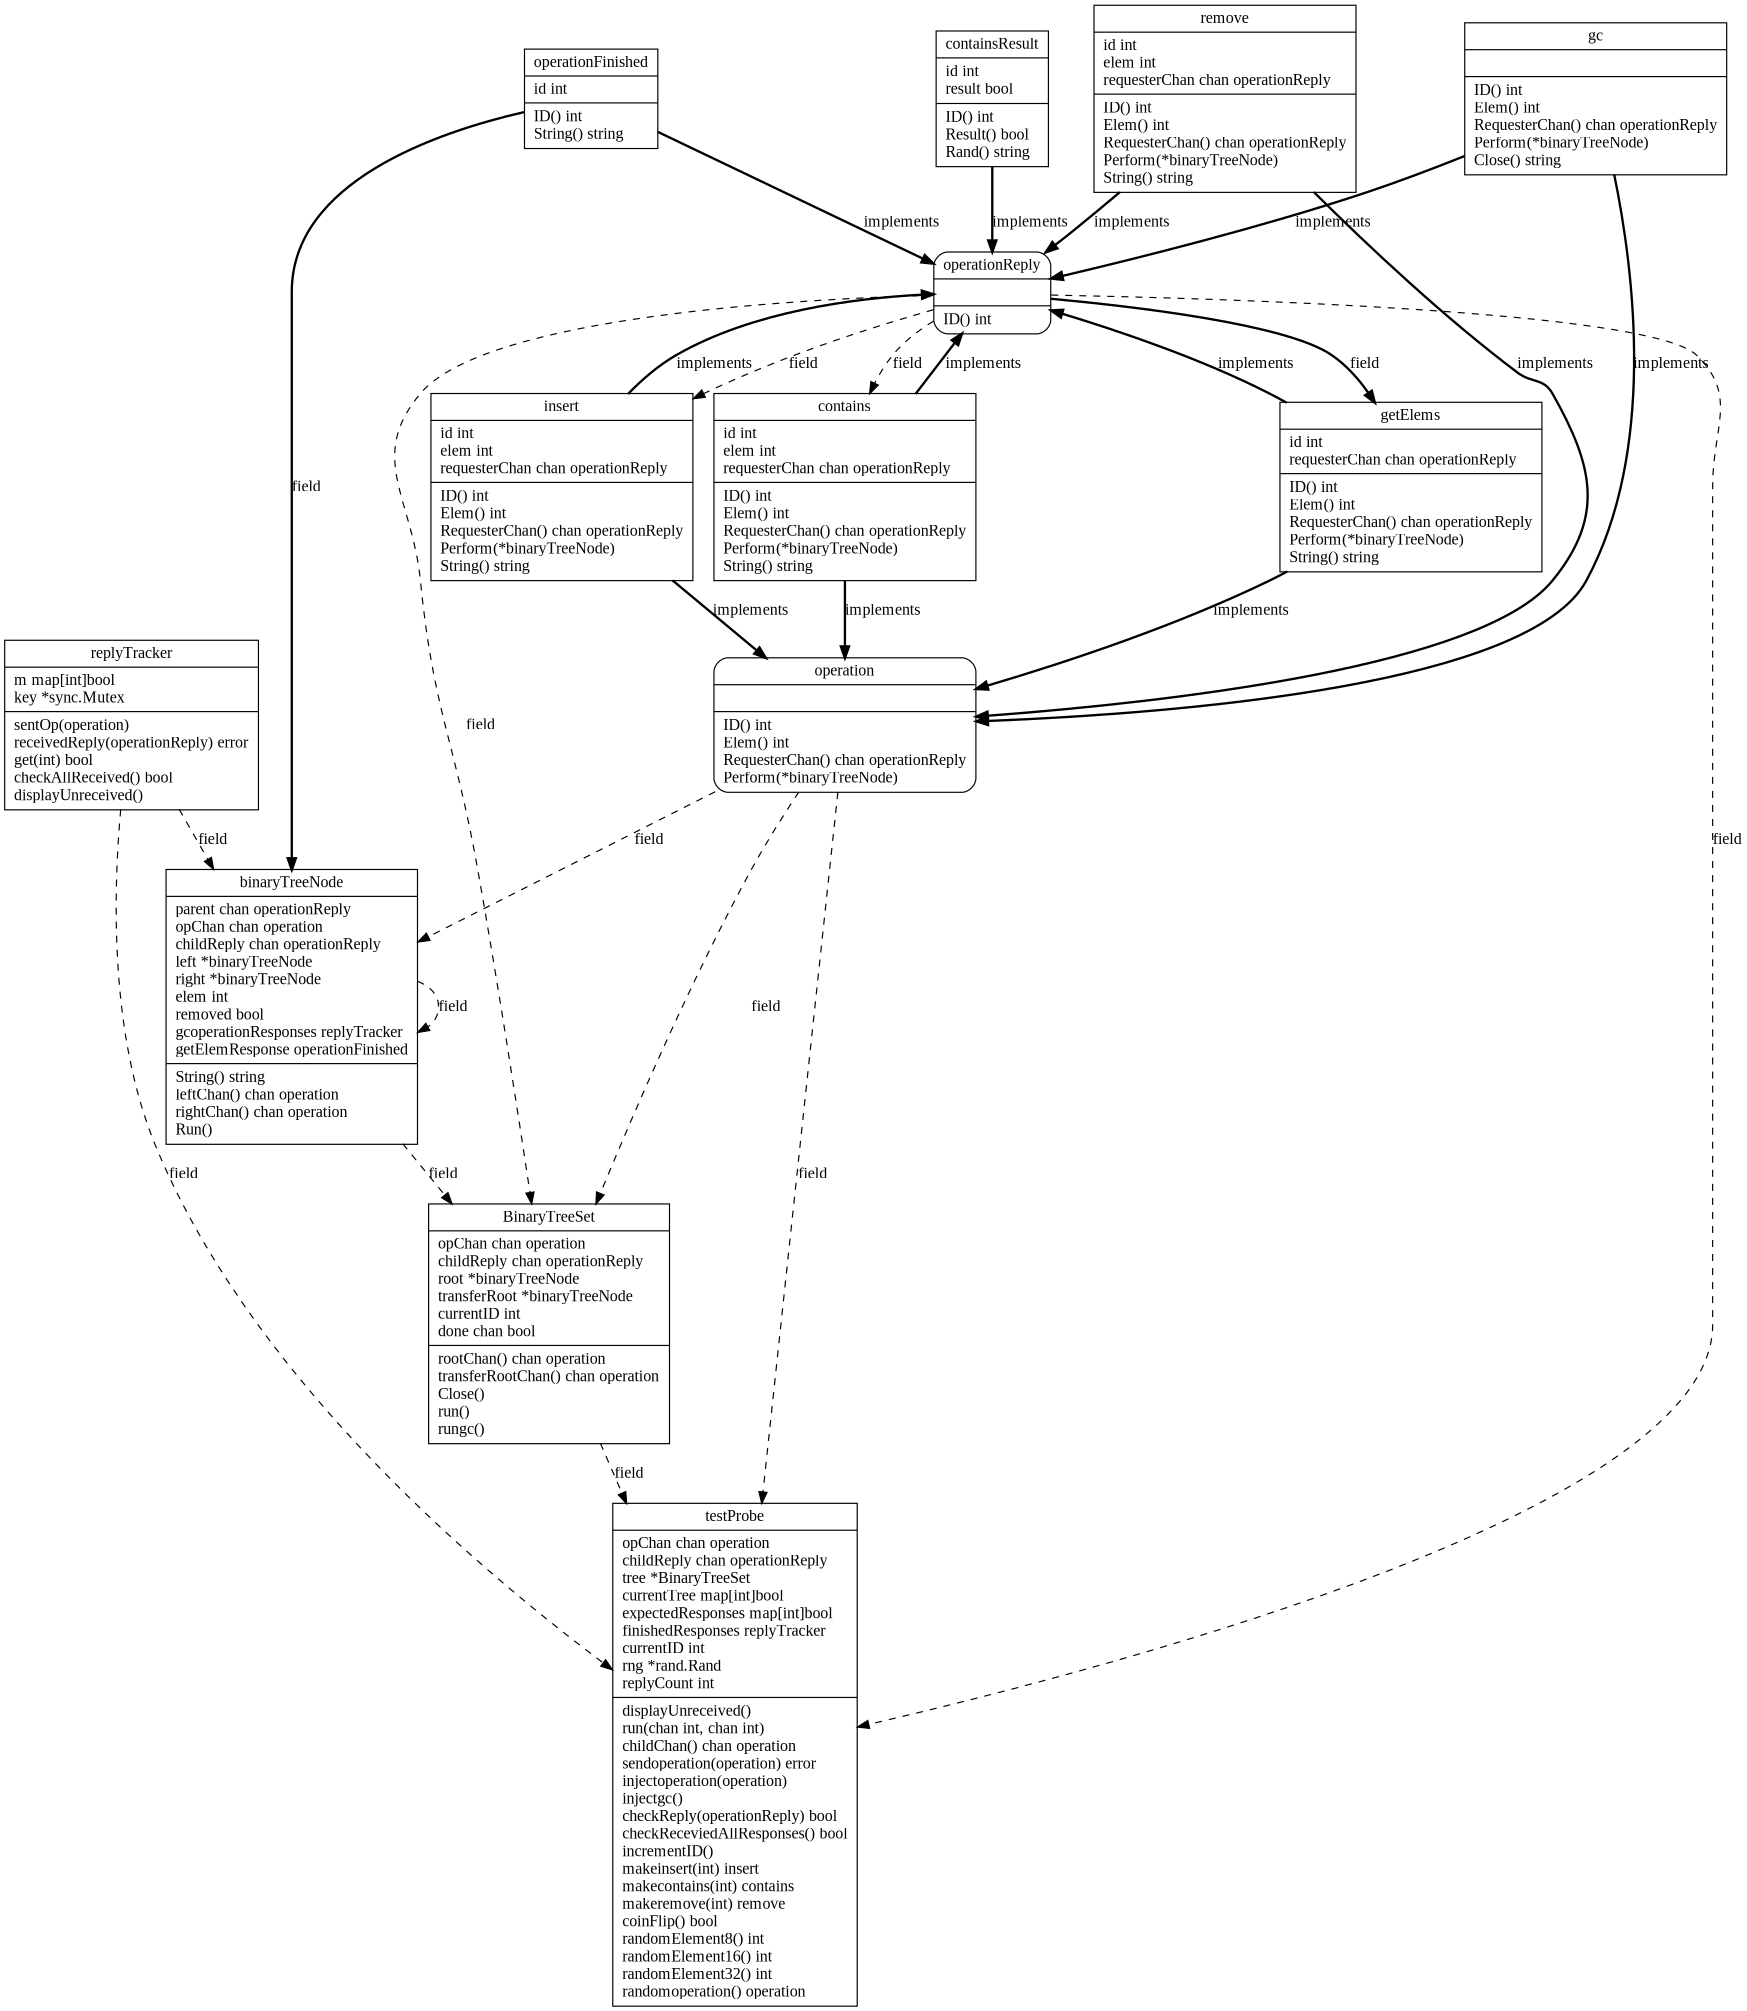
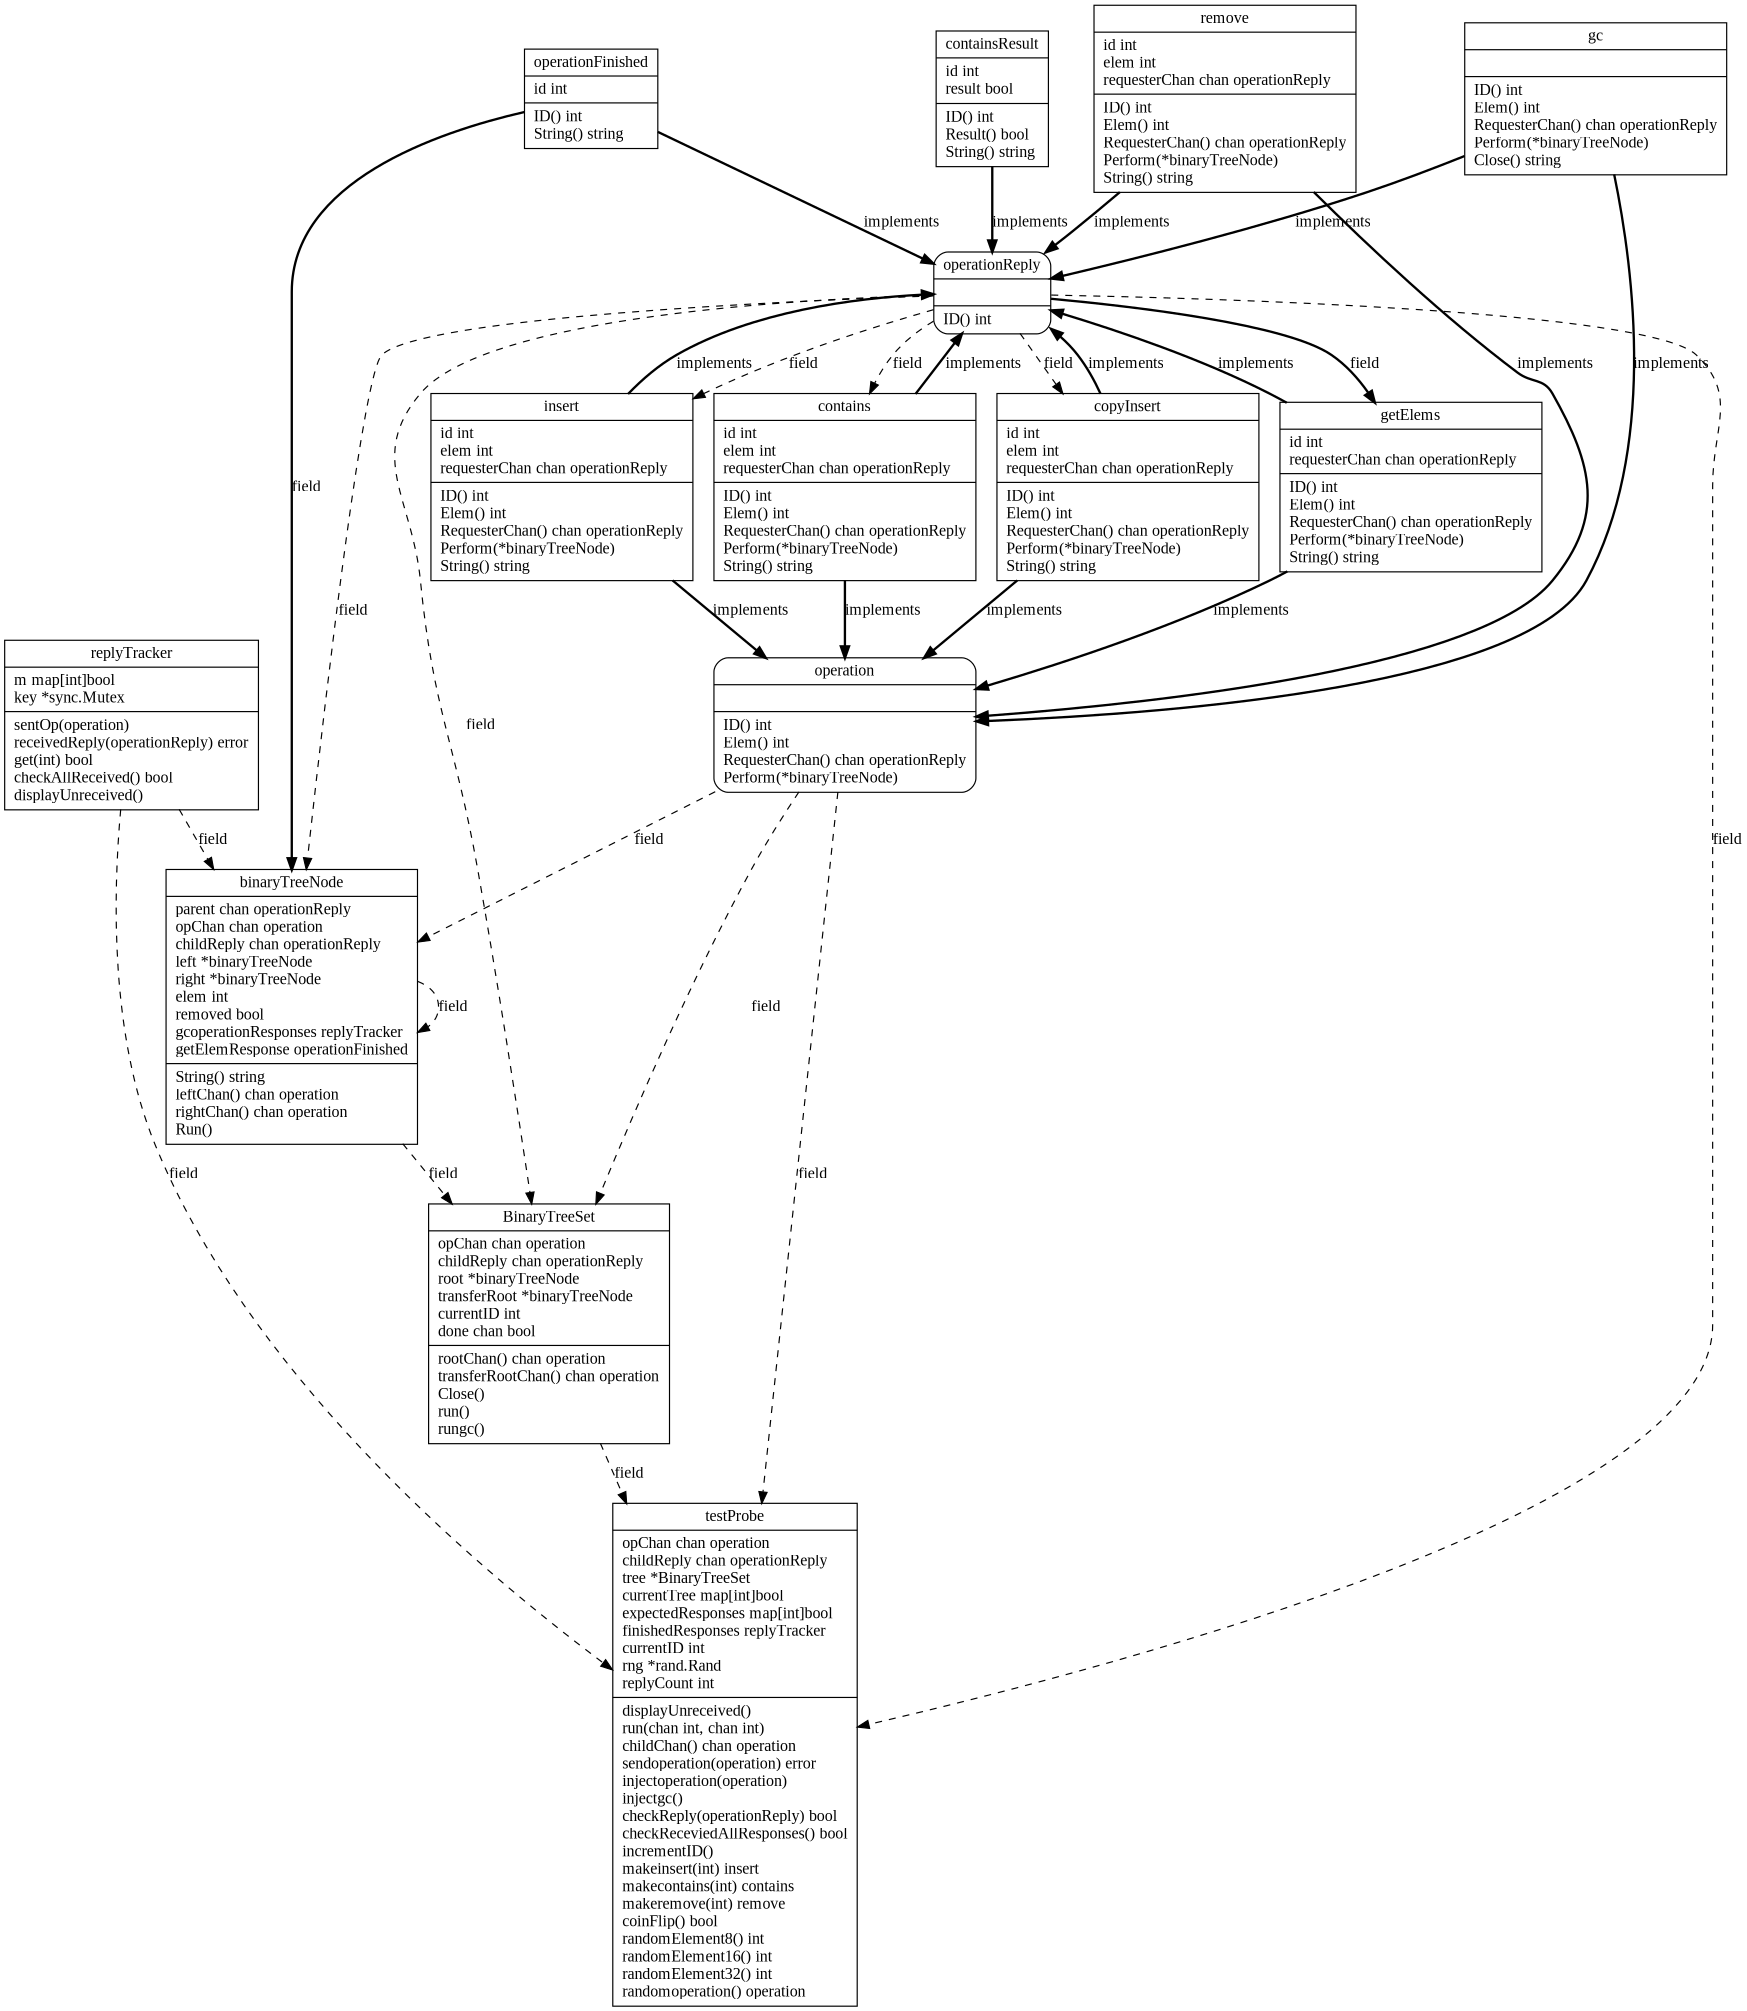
  digraph {
    fontname="Liberation Serif"
    node [fontname="Liberation Serif" shape=record]
    edge [fontname="Liberation Serif" style=bold]
    n1 [label="{operation||ID() int\lElem() int\lRequesterChan() chan operationReply\lPerform(*binaryTreeNode) \l}" shape=Mrecord]
    n2 [label="{BinaryTreeSet|opChan chan operation\lchildReply chan operationReply\lroot *binaryTreeNode\ltransferRoot *binaryTreeNode\lcurrentID int\ldone chan bool\l|rootChan() chan operation\ltransferRootChan() chan operation\lClose() \lrun() \lrungc() \l}"]
    n3 [label="{binaryTreeNode|parent chan operationReply\lopChan chan operation\lchildReply chan operationReply\lleft *binaryTreeNode\lright *binaryTreeNode\lelem int\lremoved bool\lgcoperationResponses replyTracker\lgetElemResponse operationFinished\l|String() string\lleftChan() chan operation\lrightChan() chan operation\lRun() \l}"]
    n4 [label="{testProbe|opChan chan operation\lchildReply chan operationReply\ltree *BinaryTreeSet\lcurrentTree map[int]bool\lexpectedResponses map[int]bool\lfinishedResponses replyTracker\lcurrentID int\lrng *rand.Rand\lreplyCount int\l|displayUnreceived() \lrun(chan int, chan int) \lchildChan() chan operation\lsendoperation(operation) error\linjectoperation(operation) \linjectgc() \lcheckReply(operationReply) bool\lcheckReceviedAllResponses() bool\lincrementID() \lmakeinsert(int) insert\lmakecontains(int) contains\lmakeremove(int) remove\lcoinFlip() bool\lrandomElement8() int\lrandomElement16() int\lrandomElement32() int\lrandomoperation() operation\l}"]
    n5 [label="{operationReply||ID() int\l}" shape=Mrecord]
+   n6 [label="{copyInsert|id int\lelem int\lrequesterChan chan operationReply\l|ID() int\lElem() int\lRequesterChan() chan operationReply\lPerform(*binaryTreeNode) \lString() string\l}"]
    n7 [label="{getElems|id int\lrequesterChan chan operationReply\l|ID() int\lElem() int\lRequesterChan() chan operationReply\lPerform(*binaryTreeNode) \lString() string\l}"]
    n8 [label="{contains|id int\lelem int\lrequesterChan chan operationReply\l|ID() int\lElem() int\lRequesterChan() chan operationReply\lPerform(*binaryTreeNode) \lString() string\l}"]
    n9 [label="{insert|id int\lelem int\lrequesterChan chan operationReply\l|ID() int\lElem() int\lRequesterChan() chan operationReply\lPerform(*binaryTreeNode) \lString() string\l}"]
    n10 [label="{remove|id int\lelem int\lrequesterChan chan operationReply\l|ID() int\lElem() int\lRequesterChan() chan operationReply\lPerform(*binaryTreeNode) \lString() string\l}"]
    n11 [label="{replyTracker|m map[int]bool\lkey *sync.Mutex\l|sentOp(operation) \lreceivedReply(operationReply) error\lget(int) bool\lcheckAllReceived() bool\ldisplayUnreceived() \l}"]
    n12 [label="{operationFinished|id int\l|ID() int\lString() string\l}"]
-   n13 [label="{containsResult|id int\lresult bool\l|ID() int\lResult() bool\lRand() string\l}"]
+   n13 [label="{containsResult|id int\lresult bool\l|ID() int\lResult() bool\lString() string\l}"]
    n14 [label="{gc||ID() int\lElem() int\lRequesterChan() chan operationReply\lPerform(*binaryTreeNode) \lClose() string\l}"]
    n1 -> n2 [label=field style=dashed]
    n1 -> n3 [label=field style=dashed]
    n1 -> n4 [label=field style=dashed]
    n2 -> n4 [label=field style=dashed]
    n3 -> n2 [label=field style=dashed]
    n3 -> n3 [label=field style=dashed]
    n5 -> n2 [label=field style=dashed]
+   n5 -> n3 [label=field style=dashed]
    n5 -> n4 [label=field style=dashed]
+   n5 -> n6 [label=field style=dashed]
    n5 -> n7 [label=field]
    n5 -> n8 [label=field style=dashed]
    n5 -> n9 [label=field style=dashed]
+   n6 -> n1 [label=implements]
+   n6 -> n5 [label=implements]
    n7 -> n1 [label=implements]
    n7 -> n5 [label=implements]
    n8 -> n1 [label=implements]
    n8 -> n5 [label=implements]
    n9 -> n1 [label=implements]
    n9 -> n5 [label=implements]
    n10 -> n1 [label=implements]
    n10 -> n5 [label=implements]
    n11 -> n3 [label=field style=dashed]
    n11 -> n4 [label=field style=dashed]
    n12 -> n3 [label=field]
    n12 -> n5 [label=implements]
    n13 -> n5 [label=implements]
    n14 -> n1 [label=implements]
    n14 -> n5 [label=implements]
  }
